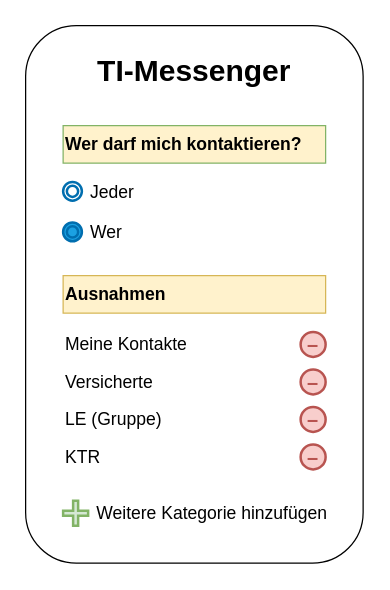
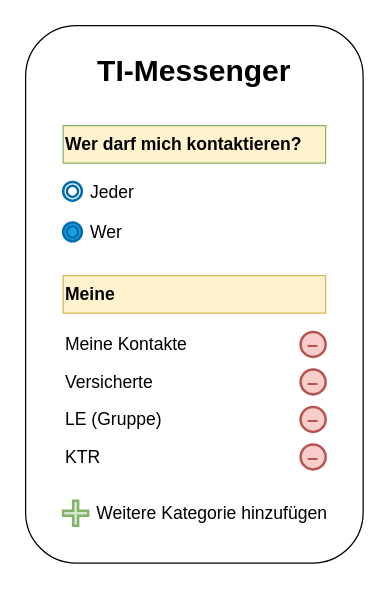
  <mxCell id="0" />
  <mxCell id="1" parent="0" />
  <mxCell id="2" value="&lt;h1&gt;TI-Messenger&lt;/h1&gt;" style="rounded=1;whiteSpace=wrap;html=1;verticalAlign=top;" vertex="1" parent="1"><mxGeometry x="20" y="20" width="270" height="430" as="geometry" /></mxCell>
  <mxCell id="3" value="&lt;h3&gt;Wer darf mich kontaktieren?&lt;/h3&gt;" style="rounded=0;whiteSpace=wrap;html=1;fillColor=#fff2cc;strokeColor=#82b366;align=left;" vertex="1" parent="1"><mxGeometry x="50" y="100" width="210" height="30" as="geometry" /></mxCell>
  <mxCell id="4" value="" style="group" vertex="1" connectable="0" parent="1"><mxGeometry x="50" y="137.5" width="80" height="30" as="geometry" /></mxCell>
  <mxCell id="5" value="" style="ellipse;shape=doubleEllipse;whiteSpace=wrap;html=1;aspect=fixed;strokeWidth=2;strokeColor=#006EAF;" vertex="1" parent="4"><mxGeometry y="7.5" width="15" height="15" as="geometry" /></mxCell>
  <mxCell id="6" value="&lt;p&gt;&lt;font style=&quot;font-size: 14.04px;&quot;&gt;Jeder&lt;/font&gt;&lt;/p&gt;" style="text;html=1;align=left;verticalAlign=middle;whiteSpace=wrap;rounded=0;" vertex="1" parent="4"><mxGeometry x="20" width="60" height="30" as="geometry" /></mxCell>
  <mxCell id="7" value="" style="group" vertex="1" connectable="0" parent="1"><mxGeometry x="50" y="170" width="80" height="30" as="geometry" /></mxCell>
  <mxCell id="8" value="" style="ellipse;shape=doubleEllipse;whiteSpace=wrap;html=1;aspect=fixed;fillColor=#1ba1e2;fontColor=#ffffff;strokeColor=#006EAF;strokeWidth=2;" vertex="1" parent="7"><mxGeometry y="7.5" width="15" height="15" as="geometry" /></mxCell>
  <mxCell id="9" value="&lt;p&gt;&lt;font style=&quot;font-size: 14.04px;&quot;&gt;Wer&lt;/font&gt;&lt;/p&gt;" style="text;html=1;align=left;verticalAlign=middle;whiteSpace=wrap;rounded=0;" vertex="1" parent="7"><mxGeometry x="20" width="60" height="30" as="geometry" /></mxCell>
- <mxCell id="10" value="&lt;h3&gt;Ausnahmen&lt;/h3&gt;" style="rounded=0;whiteSpace=wrap;html=1;fillColor=#fff2cc;strokeColor=#d6b656;align=left;" vertex="1" parent="1"><mxGeometry x="50" y="220" width="210" height="30" as="geometry" /></mxCell>
+ <mxCell id="10" value="&lt;h3&gt;Meine&lt;/h3&gt;" style="rounded=0;whiteSpace=wrap;html=1;fillColor=#fff2cc;strokeColor=#d6b656;align=left;" vertex="1" parent="1"><mxGeometry x="50" y="220" width="210" height="30" as="geometry" /></mxCell>
  <mxCell id="11" value="" style="group" vertex="1" connectable="0" parent="1"><mxGeometry x="50" y="260" width="210" height="30" as="geometry" /></mxCell>
  <mxCell id="12" value="&lt;b&gt;&lt;font style=&quot;font-size: 16px;&quot; color=&quot;#b85450&quot;&gt;–&lt;/font&gt;&lt;/b&gt;" style="ellipse;whiteSpace=wrap;html=1;fillColor=#f8cecc;strokeColor=#b85450;strokeWidth=2;" vertex="1" parent="11"><mxGeometry x="190" y="5" width="20" height="20" as="geometry" /></mxCell>
  <mxCell id="13" value="&lt;font style=&quot;font-size: 14.04px;&quot;&gt;Meine Kontakte&lt;/font&gt;" style="text;html=1;align=left;verticalAlign=middle;whiteSpace=wrap;rounded=0;" vertex="1" parent="11"><mxGeometry width="190" height="30" as="geometry" /></mxCell>
  <mxCell id="14" value="" style="group" vertex="1" connectable="0" parent="1"><mxGeometry x="50" y="290" width="210" height="30" as="geometry" /></mxCell>
  <mxCell id="15" value="&lt;b&gt;&lt;font style=&quot;font-size: 16px;&quot; color=&quot;#b85450&quot;&gt;–&lt;/font&gt;&lt;/b&gt;" style="ellipse;whiteSpace=wrap;html=1;fillColor=#f8cecc;strokeColor=#b85450;strokeWidth=2;" vertex="1" parent="14"><mxGeometry x="190" y="5" width="20" height="20" as="geometry" /></mxCell>
  <mxCell id="16" value="&lt;font style=&quot;font-size: 14.04px;&quot;&gt;Versicherte&lt;/font&gt;" style="text;html=1;align=left;verticalAlign=middle;whiteSpace=wrap;rounded=0;" vertex="1" parent="14"><mxGeometry width="190" height="30" as="geometry" /></mxCell>
  <mxCell id="17" value="" style="group" vertex="1" connectable="0" parent="1"><mxGeometry x="50" y="320" width="210" height="30" as="geometry" /></mxCell>
  <mxCell id="18" value="&lt;b&gt;&lt;font style=&quot;font-size: 16px;&quot; color=&quot;#b85450&quot;&gt;–&lt;/font&gt;&lt;/b&gt;" style="ellipse;whiteSpace=wrap;html=1;fillColor=#f8cecc;strokeColor=#b85450;strokeWidth=2;" vertex="1" parent="17"><mxGeometry x="190" y="5" width="20" height="20" as="geometry" /></mxCell>
  <mxCell id="19" value="&lt;font style=&quot;font-size: 14.04px;&quot;&gt;LE (Gruppe)&lt;/font&gt;" style="text;html=1;align=left;verticalAlign=middle;whiteSpace=wrap;rounded=0;" vertex="1" parent="17"><mxGeometry width="190" height="30" as="geometry" /></mxCell>
  <mxCell id="20" value="" style="group" vertex="1" connectable="0" parent="1"><mxGeometry x="50" y="350" width="210" height="30" as="geometry" /></mxCell>
  <mxCell id="21" value="&lt;b&gt;&lt;font style=&quot;font-size: 16px;&quot; color=&quot;#b85450&quot;&gt;–&lt;/font&gt;&lt;/b&gt;" style="ellipse;whiteSpace=wrap;html=1;fillColor=#f8cecc;strokeColor=#b85450;strokeWidth=2;" vertex="1" parent="20"><mxGeometry x="190" y="5" width="20" height="20" as="geometry" /></mxCell>
  <mxCell id="22" value="&lt;font style=&quot;font-size: 14.04px;&quot;&gt;KTR&lt;/font&gt;" style="text;html=1;align=left;verticalAlign=middle;whiteSpace=wrap;rounded=0;" vertex="1" parent="20"><mxGeometry width="190" height="30" as="geometry" /></mxCell>
  <mxCell id="23" value="" style="group" vertex="1" connectable="0" parent="1"><mxGeometry x="50" y="395" width="225" height="30" as="geometry" /></mxCell>
  <mxCell id="24" value="" style="shape=cross;whiteSpace=wrap;html=1;fillColor=#d5e8d4;strokeColor=#82b366;strokeWidth=2;" vertex="1" parent="23"><mxGeometry y="5" width="20" height="20" as="geometry" /></mxCell>
  <mxCell id="25" value="&lt;font style=&quot;font-size: 14.04px;&quot;&gt;Weitere Kategorie hinzufügen&lt;/font&gt;" style="text;html=1;align=left;verticalAlign=middle;whiteSpace=wrap;rounded=0;" vertex="1" parent="23"><mxGeometry x="25" width="200" height="30" as="geometry" /></mxCell>
